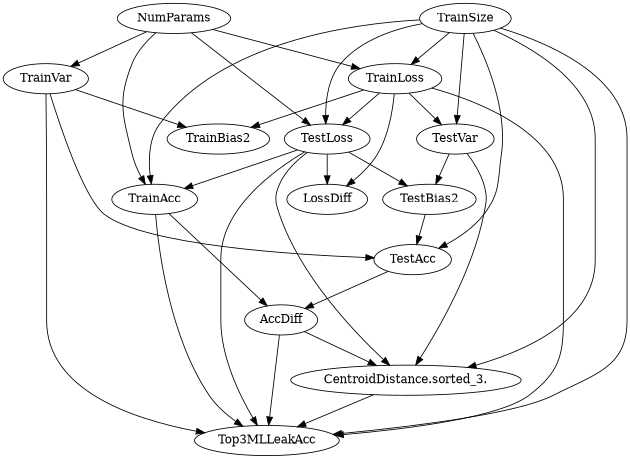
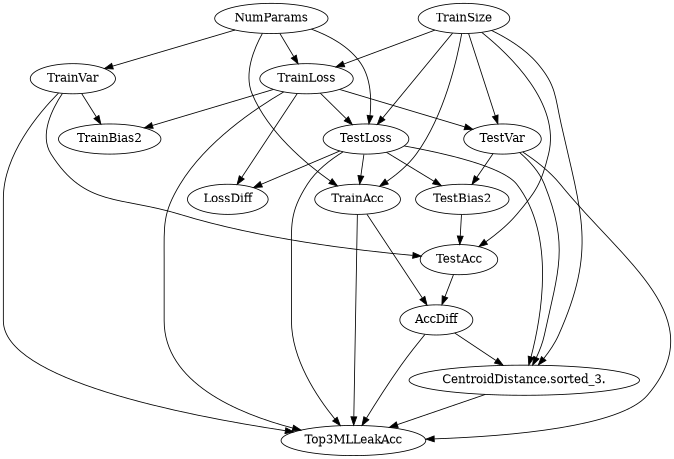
  digraph {
    edge [dir=forward]
    TrainAcc
    AccDiff
    Top3MLLeakAcc
    "CentroidDistance.sorted_3."
    TestAcc
    TrainLoss
    TestLoss
    LossDiff
    TrainBias2
    TestVar
    TestBias2
    TrainVar
    NumParams
    TrainSize
    TrainAcc -> AccDiff
    TrainAcc -> Top3MLLeakAcc
    AccDiff -> Top3MLLeakAcc
    AccDiff -> "CentroidDistance.sorted_3."
    "CentroidDistance.sorted_3." -> Top3MLLeakAcc
    TestAcc -> AccDiff
    TrainLoss -> Top3MLLeakAcc
    TrainLoss -> TestLoss
    TrainLoss -> LossDiff
    TrainLoss -> TrainBias2
    TrainLoss -> TestVar
    TestLoss -> TrainAcc
    TestLoss -> Top3MLLeakAcc
    TestLoss -> "CentroidDistance.sorted_3."
    TestLoss -> LossDiff
    TestLoss -> TestBias2
    TestVar -> "CentroidDistance.sorted_3."
    TestVar -> TestBias2
    TestBias2 -> TestAcc
    TrainVar -> Top3MLLeakAcc
    TrainVar -> TestAcc
    TrainVar -> TrainBias2
    NumParams -> TrainAcc
    NumParams -> TrainLoss
    NumParams -> TestLoss
    NumParams -> TrainVar
    TrainSize -> TrainAcc
-   TrainSize -> Top3MLLeakAcc
+   TestVar -> Top3MLLeakAcc
    TrainSize -> "CentroidDistance.sorted_3."
    TrainSize -> TestAcc
    TrainSize -> TrainLoss
    TrainSize -> TestLoss
    TrainSize -> TestVar
  }
